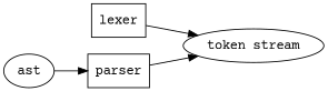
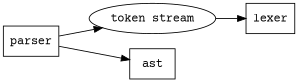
  digraph {
    fontname="Courier Prime"
    rankdir=LR
    node [fontname="Courier Prime"]
    edge [fontname="Courier Prime"]
    lexer [shape=box]
    n2 [label="token stream"]
    parser [shape=box]
-   ast
-   lexer -> n2
+   ast [shape=box]
+   n2 -> lexer
    parser -> n2
-   ast -> parser
+   parser -> ast
  }
